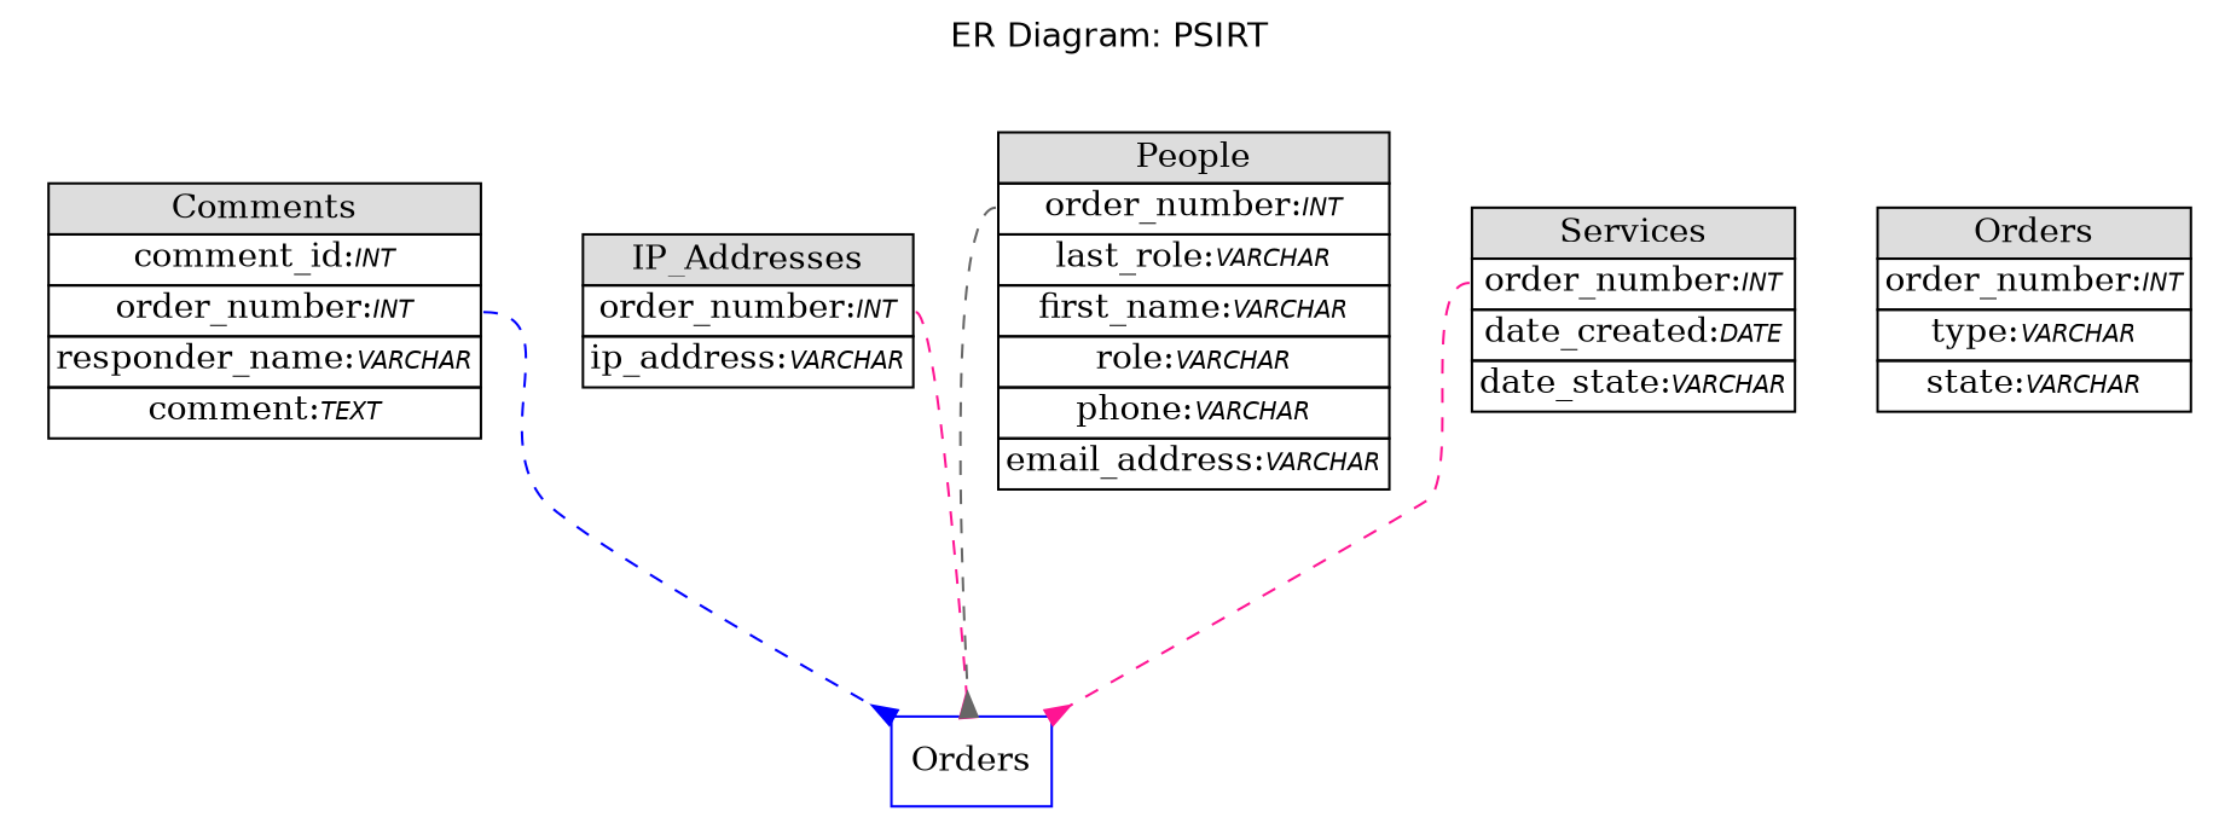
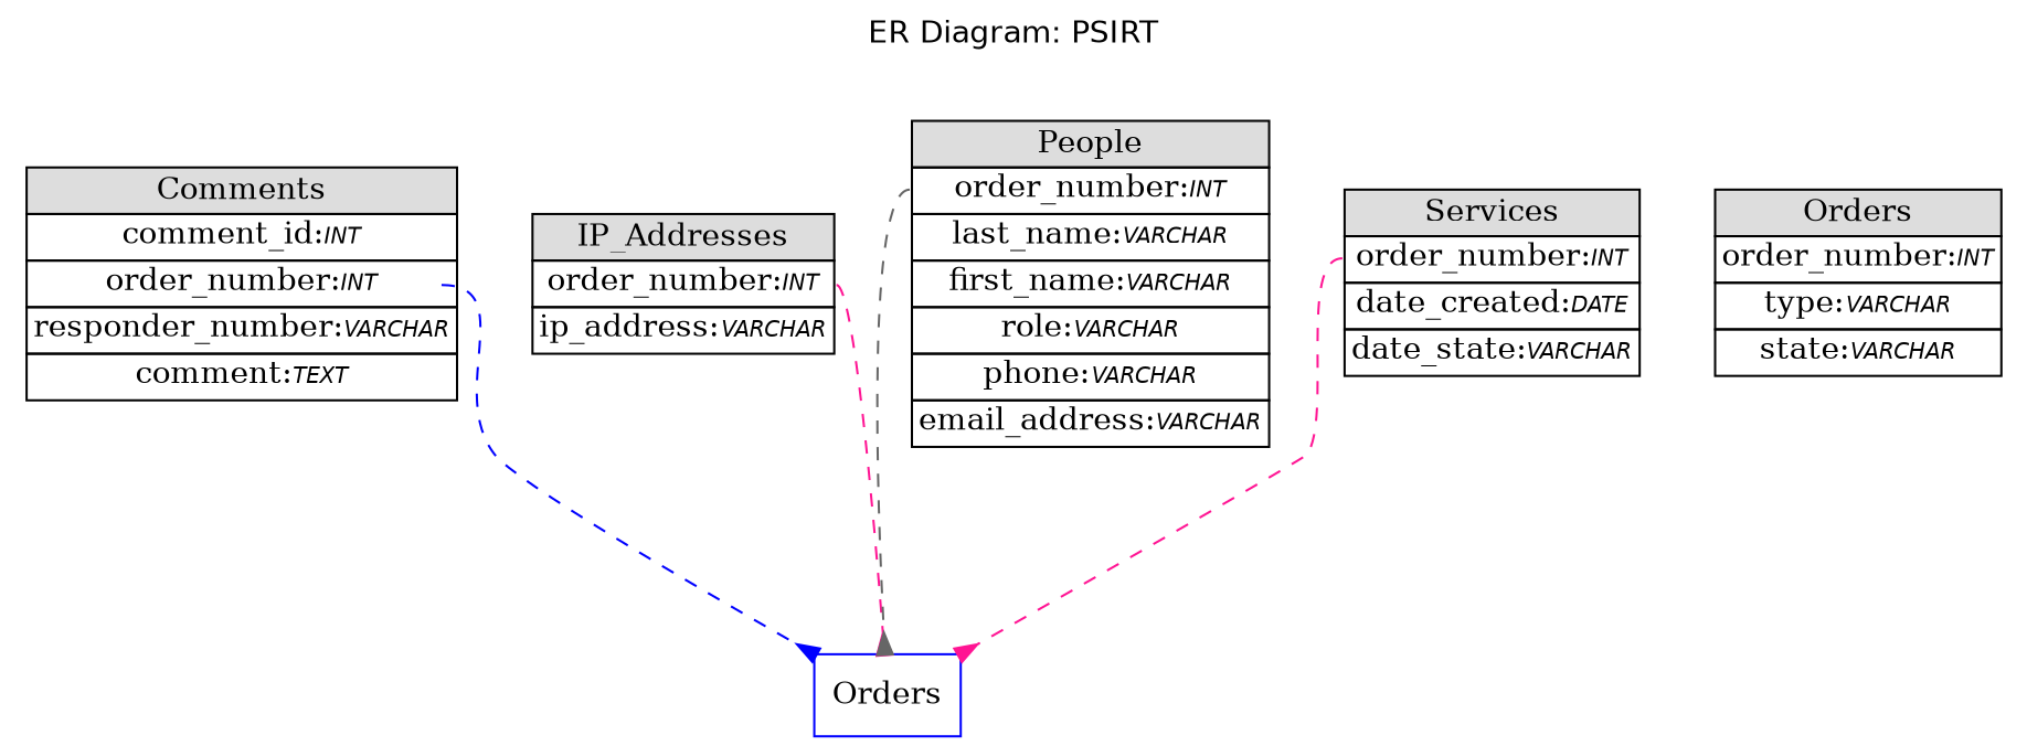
  digraph {
    compound=true
    fontname=Helvetica
    label="ER Diagram: PSIRT"
    labelloc=t
    rankdir=TB
    ranksep=1.25
    node [shape=plaintext]
    edge [arrowhead=inv arrowtail=normal color=deeppink headport=order_number style=dashed tailport=order_number]
-   n1 [label=< 			<TABLE BORDER="0" CELLSPACING="0" CELLBORDER="1"> 			<TR><TD COLSPAN="3" BGCOLOR="#DDDDDD">Comments</TD></TR> 			<TR><TD COLSPAN="3" PORT="comment_id">comment_id:<FONT FACE="Helvetica-Oblique" POINT-SIZE="10">INT</FONT></TD></TR> 			<TR><TD COLSPAN="3" PORT="order_number">order_number:<FONT FACE="Helvetica-Oblique" POINT-SIZE="10">INT</FONT></TD></TR> 			<TR><TD COLSPAN="3" PORT="responder_name">responder_name:<FONT FACE="Helvetica-Oblique" POINT-SIZE="10">VARCHAR</FONT></TD></TR> 			<TR><TD COLSPAN="3" PORT="comment">comment:<FONT FACE="Helvetica-Oblique" POINT-SIZE="10">TEXT</FONT></TD></TR> 			</TABLE>>]
+   n1 [label=< 			<TABLE BORDER="0" CELLSPACING="0" CELLBORDER="1"> 			<TR><TD COLSPAN="3" BGCOLOR="#DDDDDD">Comments</TD></TR> 			<TR><TD COLSPAN="3" PORT="comment_id">comment_id:<FONT FACE="Helvetica-Oblique" POINT-SIZE="10">INT</FONT></TD></TR> 			<TR><TD COLSPAN="3" PORT="order_number">order_number:<FONT FACE="Helvetica-Oblique" POINT-SIZE="10">INT</FONT></TD></TR> 			<TR><TD COLSPAN="3" PORT="responder_name">responder_number:<FONT FACE="Helvetica-Oblique" POINT-SIZE="10">VARCHAR</FONT></TD></TR> 			<TR><TD COLSPAN="3" PORT="comment">comment:<FONT FACE="Helvetica-Oblique" POINT-SIZE="10">TEXT</FONT></TD></TR> 			</TABLE>>]
    n2 [label=< 			<TABLE BORDER="0" CELLSPACING="0" CELLBORDER="1"> 			<TR><TD COLSPAN="3" BGCOLOR="#DDDDDD">IP_Addresses</TD></TR> 			<TR><TD COLSPAN="3" PORT="order_number">order_number:<FONT FACE="Helvetica-Oblique" POINT-SIZE="10">INT</FONT></TD></TR> 			<TR><TD COLSPAN="3" PORT="ip_address">ip_address:<FONT FACE="Helvetica-Oblique" POINT-SIZE="10">VARCHAR</FONT></TD></TR> 			</TABLE>>]
    n3 [label=< 			<TABLE BORDER="0" CELLSPACING="0" CELLBORDER="1"> 			<TR><TD COLSPAN="3" BGCOLOR="#DDDDDD">Orders</TD></TR> 			<TR><TD COLSPAN="3" PORT="order_number">order_number:<FONT FACE="Helvetica-Oblique" POINT-SIZE="10">INT</FONT></TD></TR> 			<TR><TD COLSPAN="3" PORT="type">type:<FONT FACE="Helvetica-Oblique" POINT-SIZE="10">VARCHAR</FONT></TD></TR> 			<TR><TD COLSPAN="3" PORT="state">state:<FONT FACE="Helvetica-Oblique" POINT-SIZE="10">VARCHAR</FONT></TD></TR> 			</TABLE>>]
-   n4 [label=< 			<TABLE BORDER="0" CELLSPACING="0" CELLBORDER="1"> 			<TR><TD COLSPAN="3" BGCOLOR="#DDDDDD">People</TD></TR> 			<TR><TD COLSPAN="3" PORT="order_number">order_number:<FONT FACE="Helvetica-Oblique" POINT-SIZE="10">INT</FONT></TD></TR> 			<TR><TD COLSPAN="3" PORT="last_name">last_role:<FONT FACE="Helvetica-Oblique" POINT-SIZE="10">VARCHAR</FONT></TD></TR> 			<TR><TD COLSPAN="3" PORT="first_name">first_name:<FONT FACE="Helvetica-Oblique" POINT-SIZE="10">VARCHAR</FONT></TD></TR> 			<TR><TD COLSPAN="3" PORT="role">role:<FONT FACE="Helvetica-Oblique" POINT-SIZE="10">VARCHAR</FONT></TD></TR> 			<TR><TD COLSPAN="3" PORT="phone">phone:<FONT FACE="Helvetica-Oblique" POINT-SIZE="10">VARCHAR</FONT></TD></TR> 			<TR><TD COLSPAN="3" PORT="email_address">email_address:<FONT FACE="Helvetica-Oblique" POINT-SIZE="10">VARCHAR</FONT></TD></TR> 			</TABLE>>]
+   n4 [label=< 			<TABLE BORDER="0" CELLSPACING="0" CELLBORDER="1"> 			<TR><TD COLSPAN="3" BGCOLOR="#DDDDDD">People</TD></TR> 			<TR><TD COLSPAN="3" PORT="order_number">order_number:<FONT FACE="Helvetica-Oblique" POINT-SIZE="10">INT</FONT></TD></TR> 			<TR><TD COLSPAN="3" PORT="last_name">last_name:<FONT FACE="Helvetica-Oblique" POINT-SIZE="10">VARCHAR</FONT></TD></TR> 			<TR><TD COLSPAN="3" PORT="first_name">first_name:<FONT FACE="Helvetica-Oblique" POINT-SIZE="10">VARCHAR</FONT></TD></TR> 			<TR><TD COLSPAN="3" PORT="role">role:<FONT FACE="Helvetica-Oblique" POINT-SIZE="10">VARCHAR</FONT></TD></TR> 			<TR><TD COLSPAN="3" PORT="phone">phone:<FONT FACE="Helvetica-Oblique" POINT-SIZE="10">VARCHAR</FONT></TD></TR> 			<TR><TD COLSPAN="3" PORT="email_address">email_address:<FONT FACE="Helvetica-Oblique" POINT-SIZE="10">VARCHAR</FONT></TD></TR> 			</TABLE>>]
    n5 [label=< 			<TABLE BORDER="0" CELLSPACING="0" CELLBORDER="1"> 			<TR><TD COLSPAN="3" BGCOLOR="#DDDDDD">Services</TD></TR> 			<TR><TD COLSPAN="3" PORT="order_number">order_number:<FONT FACE="Helvetica-Oblique" POINT-SIZE="10">INT</FONT></TD></TR> 			<TR><TD COLSPAN="3" PORT="date_created">date_created:<FONT FACE="Helvetica-Oblique" POINT-SIZE="10">DATE</FONT></TD></TR> 			<TR><TD COLSPAN="3" PORT="service_state">date_state:<FONT FACE="Helvetica-Oblique" POINT-SIZE="10">VARCHAR</FONT></TD></TR> 			</TABLE>>]
    Orders [color=blue shape=record]
    subgraph sub_1 {
      n1
    }
    subgraph sub_2 {
      n2
    }
    subgraph sub_3 {
      n3
    }
    subgraph sub_4 {
      n4
    }
    subgraph sub_5 {
      n5
    }
    n1 -> Orders [color=blue]
    n2 -> Orders
    n4 -> Orders [color=gray40]
    n5 -> Orders
  }
